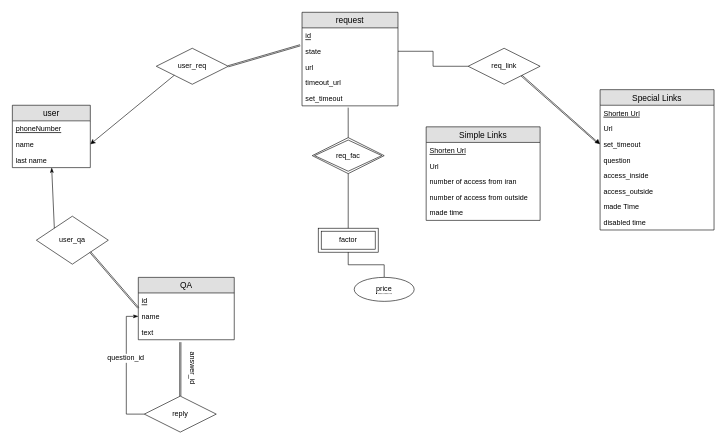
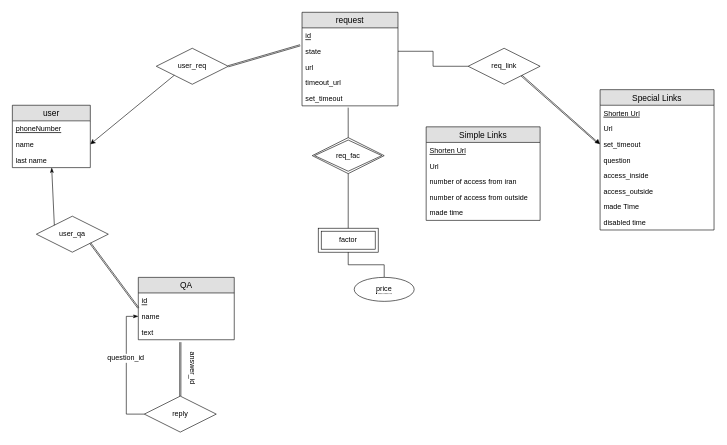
  <mxCell id="0" />
  <mxCell id="1" parent="0" />
  <mxCell id="2" value="user" style="swimlane;fontStyle=0;childLayout=stackLayout;horizontal=1;startSize=26;fillColor=#e0e0e0;horizontalStack=0;resizeParent=1;resizeParentMax=0;resizeLast=0;collapsible=1;marginBottom=0;swimlaneFillColor=#ffffff;align=center;fontSize=14;" parent="1" vertex="1"><mxGeometry x="20" y="175" width="130" height="104" as="geometry" /></mxCell>
  <mxCell id="3" value="phoneNumber" style="text;strokeColor=none;fillColor=none;spacingLeft=4;spacingRight=4;overflow=hidden;rotatable=0;points=[[0,0.5],[1,0.5]];portConstraint=eastwest;fontSize=12;fontStyle=4" parent="2" vertex="1"><mxGeometry y="26" width="130" height="26" as="geometry" /></mxCell>
  <mxCell id="4" value="name" style="text;strokeColor=none;fillColor=none;spacingLeft=4;spacingRight=4;overflow=hidden;rotatable=0;points=[[0,0.5],[1,0.5]];portConstraint=eastwest;fontSize=12;" parent="2" vertex="1"><mxGeometry y="52" width="130" height="26" as="geometry" /></mxCell>
  <mxCell id="5" value="last name" style="text;strokeColor=none;fillColor=none;spacingLeft=4;spacingRight=4;overflow=hidden;rotatable=0;points=[[0,0.5],[1,0.5]];portConstraint=eastwest;fontSize=12;" parent="2" vertex="1"><mxGeometry y="78" width="130" height="26" as="geometry" /></mxCell>
  <mxCell id="6" value="Special Links" style="swimlane;fontStyle=0;childLayout=stackLayout;horizontal=1;startSize=26;fillColor=#e0e0e0;horizontalStack=0;resizeParent=1;resizeParentMax=0;resizeLast=0;collapsible=1;marginBottom=0;swimlaneFillColor=#ffffff;align=center;fontSize=14;" parent="1" vertex="1"><mxGeometry x="1000" y="149" width="190" height="234" as="geometry" /></mxCell>
  <mxCell id="7" value="Shorten Url" style="text;strokeColor=none;fillColor=none;spacingLeft=4;spacingRight=4;overflow=hidden;rotatable=0;points=[[0,0.5],[1,0.5]];portConstraint=eastwest;fontSize=12;fontStyle=4" parent="6" vertex="1"><mxGeometry y="26" width="190" height="26" as="geometry" /></mxCell>
  <mxCell id="8" value="Url" style="text;strokeColor=none;fillColor=none;spacingLeft=4;spacingRight=4;overflow=hidden;rotatable=0;points=[[0,0.5],[1,0.5]];portConstraint=eastwest;fontSize=12;" parent="6" vertex="1"><mxGeometry y="52" width="190" height="26" as="geometry" /></mxCell>
  <mxCell id="9" value="set_timeout" style="text;strokeColor=none;fillColor=none;spacingLeft=4;spacingRight=4;overflow=hidden;rotatable=0;points=[[0,0.5],[1,0.5]];portConstraint=eastwest;fontSize=12;" parent="6" vertex="1"><mxGeometry y="78" width="190" height="26" as="geometry" /></mxCell>
  <mxCell id="10" value="question" style="text;strokeColor=none;fillColor=none;spacingLeft=4;spacingRight=4;overflow=hidden;rotatable=0;points=[[0,0.5],[1,0.5]];portConstraint=eastwest;fontSize=12;" parent="6" vertex="1"><mxGeometry y="104" width="190" height="26" as="geometry" /></mxCell>
  <mxCell id="11" value="access_inside " style="text;strokeColor=none;fillColor=none;spacingLeft=4;spacingRight=4;overflow=hidden;rotatable=0;points=[[0,0.5],[1,0.5]];portConstraint=eastwest;fontSize=12;" parent="6" vertex="1"><mxGeometry y="130" width="190" height="26" as="geometry" /></mxCell>
  <mxCell id="12" value="access_outside " style="text;strokeColor=none;fillColor=none;spacingLeft=4;spacingRight=4;overflow=hidden;rotatable=0;points=[[0,0.5],[1,0.5]];portConstraint=eastwest;fontSize=12;" parent="6" vertex="1"><mxGeometry y="156" width="190" height="26" as="geometry" /></mxCell>
  <mxCell id="13" value="made Time" style="text;strokeColor=none;fillColor=none;spacingLeft=4;spacingRight=4;overflow=hidden;rotatable=0;points=[[0,0.5],[1,0.5]];portConstraint=eastwest;fontSize=12;" parent="6" vertex="1"><mxGeometry y="182" width="190" height="26" as="geometry" /></mxCell>
  <mxCell id="14" value="disabled time" style="text;strokeColor=none;fillColor=none;spacingLeft=4;spacingRight=4;overflow=hidden;rotatable=0;points=[[0,0.5],[1,0.5]];portConstraint=eastwest;fontSize=12;" parent="6" vertex="1"><mxGeometry y="208" width="190" height="26" as="geometry" /></mxCell>
  <mxCell id="15" value="request" style="swimlane;fontStyle=0;childLayout=stackLayout;horizontal=1;startSize=26;fillColor=#e0e0e0;horizontalStack=0;resizeParent=1;resizeParentMax=0;resizeLast=0;collapsible=1;marginBottom=0;swimlaneFillColor=#ffffff;align=center;fontSize=14;" parent="1" vertex="1"><mxGeometry x="503" y="20" width="160" height="156" as="geometry" /></mxCell>
  <mxCell id="16" value="id" style="text;strokeColor=none;fillColor=none;spacingLeft=4;spacingRight=4;overflow=hidden;rotatable=0;points=[[0,0.5],[1,0.5]];portConstraint=eastwest;fontSize=12;fontStyle=4" parent="15" vertex="1"><mxGeometry y="26" width="160" height="26" as="geometry" /></mxCell>
  <mxCell id="17" value="state" style="text;strokeColor=none;fillColor=none;spacingLeft=4;spacingRight=4;overflow=hidden;rotatable=0;points=[[0,0.5],[1,0.5]];portConstraint=eastwest;fontSize=12;" vertex="1" parent="15"><mxGeometry y="52" width="160" height="26" as="geometry" /></mxCell>
  <mxCell id="18" value="url" style="text;strokeColor=none;fillColor=none;spacingLeft=4;spacingRight=4;overflow=hidden;rotatable=0;points=[[0,0.5],[1,0.5]];portConstraint=eastwest;fontSize=12;" vertex="1" parent="15"><mxGeometry y="78" width="160" height="26" as="geometry" /></mxCell>
  <mxCell id="19" value="timeout_url" style="text;strokeColor=none;fillColor=none;spacingLeft=4;spacingRight=4;overflow=hidden;rotatable=0;points=[[0,0.5],[1,0.5]];portConstraint=eastwest;fontSize=12;" vertex="1" parent="15"><mxGeometry y="104" width="160" height="26" as="geometry" /></mxCell>
  <mxCell id="20" value="set_timeout" style="text;strokeColor=none;fillColor=none;spacingLeft=4;spacingRight=4;overflow=hidden;rotatable=0;points=[[0,0.5],[1,0.5]];portConstraint=eastwest;fontSize=12;" parent="15" vertex="1"><mxGeometry y="130" width="160" height="26" as="geometry" /></mxCell>
  <mxCell id="21" value="user_req" style="shape=rhombus;perimeter=rhombusPerimeter;whiteSpace=wrap;html=1;align=center;" parent="1" vertex="1"><mxGeometry x="260" y="80" width="120" height="60" as="geometry" /></mxCell>
  <mxCell id="22" value="" style="endArrow=none;html=1;entryX=0;entryY=1;entryDx=0;entryDy=0;exitX=1;exitY=0.5;exitDx=0;exitDy=0;startArrow=classic;startFill=1;" parent="1" source="4" target="21" edge="1"><mxGeometry width="50" height="50" relative="1" as="geometry"><mxPoint x="200" y="130" as="sourcePoint" /><mxPoint x="250" y="80" as="targetPoint" /></mxGeometry></mxCell>
  <mxCell id="23" style="edgeStyle=orthogonalEdgeStyle;rounded=0;orthogonalLoop=1;jettySize=auto;html=1;exitX=0;exitY=0.5;exitDx=0;exitDy=0;entryX=1;entryY=0.5;entryDx=0;entryDy=0;endArrow=none;endFill=0;" edge="1" parent="1" source="24" target="17"><mxGeometry relative="1" as="geometry" /></mxCell>
  <mxCell id="24" value="req_link" style="shape=rhombus;perimeter=rhombusPerimeter;whiteSpace=wrap;html=1;align=center;" parent="1" vertex="1"><mxGeometry x="780" y="80" width="120" height="60" as="geometry" /></mxCell>
  <mxCell id="25" value="req_fac" style="shape=rhombus;double=1;perimeter=rhombusPerimeter;whiteSpace=wrap;html=1;align=center;" parent="1" vertex="1"><mxGeometry x="520" y="229" width="120" height="60" as="geometry" /></mxCell>
  <mxCell id="26" value="" style="endArrow=none;html=1;entryX=0.481;entryY=1.115;entryDx=0;entryDy=0;entryPerimeter=0;exitX=0.5;exitY=0;exitDx=0;exitDy=0;" parent="1" source="25" target="20" edge="1"><mxGeometry width="50" height="50" relative="1" as="geometry"><mxPoint x="20" y="380" as="sourcePoint" /><mxPoint x="580.12" y="150.274" as="targetPoint" /></mxGeometry></mxCell>
  <mxCell id="27" value="factor" style="shape=ext;margin=3;double=1;whiteSpace=wrap;html=1;align=center;" parent="1" vertex="1"><mxGeometry x="530" y="380" width="100" height="40" as="geometry" /></mxCell>
  <mxCell id="28" value="" style="endArrow=none;html=1;entryX=0.5;entryY=1;entryDx=0;entryDy=0;exitX=0.5;exitY=0;exitDx=0;exitDy=0;" parent="1" source="27" target="25" edge="1"><mxGeometry width="50" height="50" relative="1" as="geometry"><mxPoint x="60" y="540" as="sourcePoint" /><mxPoint x="110" y="490" as="targetPoint" /></mxGeometry></mxCell>
  <mxCell id="29" value="QA" style="swimlane;fontStyle=0;childLayout=stackLayout;horizontal=1;startSize=26;fillColor=#e0e0e0;horizontalStack=0;resizeParent=1;resizeParentMax=0;resizeLast=0;collapsible=1;marginBottom=0;swimlaneFillColor=#ffffff;align=center;fontSize=14;" parent="1" vertex="1"><mxGeometry x="230" y="462" width="160" height="104" as="geometry" /></mxCell>
  <mxCell id="30" value="id" style="text;strokeColor=none;fillColor=none;spacingLeft=4;spacingRight=4;overflow=hidden;rotatable=0;points=[[0,0.5],[1,0.5]];portConstraint=eastwest;fontSize=12;fontStyle=4" parent="29" vertex="1"><mxGeometry y="26" width="160" height="26" as="geometry" /></mxCell>
  <mxCell id="31" value="name" style="text;strokeColor=none;fillColor=none;spacingLeft=4;spacingRight=4;overflow=hidden;rotatable=0;points=[[0,0.5],[1,0.5]];portConstraint=eastwest;fontSize=12;fontStyle=0" parent="29" vertex="1"><mxGeometry y="52" width="160" height="26" as="geometry" /></mxCell>
  <mxCell id="32" value="text" style="text;strokeColor=none;fillColor=none;spacingLeft=4;spacingRight=4;overflow=hidden;rotatable=0;points=[[0,0.5],[1,0.5]];portConstraint=eastwest;fontSize=12;fontStyle=0" parent="29" vertex="1"><mxGeometry y="78" width="160" height="26" as="geometry" /></mxCell>
  <mxCell id="33" value="" style="html=1;rounded=0;startArrow=block;startFill=1;endArrow=none;endFill=0;exitX=0;exitY=0.5;exitDx=0;exitDy=0;entryX=1;entryY=1;entryDx=0;entryDy=0;" parent="1" source="9" target="24" edge="1"><mxGeometry relative="1" as="geometry"><mxPoint x="675.16" y="106.012" as="sourcePoint" /><mxPoint x="788" y="120" as="targetPoint" /></mxGeometry></mxCell>
- <mxCell id="34" value="user_qa" style="shape=rhombus;perimeter=rhombusPerimeter;whiteSpace=wrap;html=1;align=center;" parent="1" vertex="1"><mxGeometry x="60" y="360" width="120" height="80" as="geometry" /></mxCell>
+ <mxCell id="34" value="user_qa" style="shape=rhombus;perimeter=rhombusPerimeter;whiteSpace=wrap;html=1;align=center;" parent="1" vertex="1"><mxGeometry x="60" y="360" width="120" height="60" as="geometry" /></mxCell>
  <mxCell id="35" value="" style="endArrow=classicThin;html=1;exitX=0;exitY=0;exitDx=0;exitDy=0;endFill=1;" parent="1" source="34" target="5" edge="1"><mxGeometry width="50" height="50" relative="1" as="geometry"><mxPoint x="20" y="590" as="sourcePoint" /><mxPoint x="70" y="540" as="targetPoint" /></mxGeometry></mxCell>
  <mxCell id="36" value="Simple Links" style="swimlane;fontStyle=0;childLayout=stackLayout;horizontal=1;startSize=26;fillColor=#e0e0e0;horizontalStack=0;resizeParent=1;resizeParentMax=0;resizeLast=0;collapsible=1;marginBottom=0;swimlaneFillColor=#ffffff;align=center;fontSize=14;" parent="1" vertex="1"><mxGeometry x="710" y="211" width="190" height="156" as="geometry" /></mxCell>
  <mxCell id="37" value="Shorten Url" style="text;strokeColor=none;fillColor=none;spacingLeft=4;spacingRight=4;overflow=hidden;rotatable=0;points=[[0,0.5],[1,0.5]];portConstraint=eastwest;fontSize=12;fontStyle=4" parent="36" vertex="1"><mxGeometry y="26" width="190" height="26" as="geometry" /></mxCell>
  <mxCell id="38" value="Url" style="text;strokeColor=none;fillColor=none;spacingLeft=4;spacingRight=4;overflow=hidden;rotatable=0;points=[[0,0.5],[1,0.5]];portConstraint=eastwest;fontSize=12;" parent="36" vertex="1"><mxGeometry y="52" width="190" height="26" as="geometry" /></mxCell>
  <mxCell id="39" value="number of access from iran" style="text;strokeColor=none;fillColor=none;spacingLeft=4;spacingRight=4;overflow=hidden;rotatable=0;points=[[0,0.5],[1,0.5]];portConstraint=eastwest;fontSize=12;" parent="36" vertex="1"><mxGeometry y="78" width="190" height="26" as="geometry" /></mxCell>
  <mxCell id="40" value="number of access from outside" style="text;strokeColor=none;fillColor=none;spacingLeft=4;spacingRight=4;overflow=hidden;rotatable=0;points=[[0,0.5],[1,0.5]];portConstraint=eastwest;fontSize=12;" parent="36" vertex="1"><mxGeometry y="104" width="190" height="26" as="geometry" /></mxCell>
  <mxCell id="41" value="made time" style="text;strokeColor=none;fillColor=none;spacingLeft=4;spacingRight=4;overflow=hidden;rotatable=0;points=[[0,0.5],[1,0.5]];portConstraint=eastwest;fontSize=12;" parent="36" vertex="1"><mxGeometry y="130" width="190" height="26" as="geometry" /></mxCell>
  <mxCell id="42" value="" style="shape=link;html=1;rounded=0;startArrow=classic;startFill=1;endArrow=none;endFill=0;exitX=1;exitY=0.5;exitDx=0;exitDy=0;width=-2;entryX=-0.019;entryY=0.115;entryDx=0;entryDy=0;entryPerimeter=0;" edge="1" parent="1" source="21" target="17"><mxGeometry relative="1" as="geometry"><mxPoint x="675.16" y="106.012" as="sourcePoint" /><mxPoint x="510" y="110" as="targetPoint" /></mxGeometry></mxCell>
  <mxCell id="43" value="" style="endArrow=none;html=1;exitX=0.7;exitY=0.817;exitDx=0;exitDy=0;exitPerimeter=0;" edge="1" parent="1"><mxGeometry width="50" height="50" relative="1" as="geometry"><mxPoint x="868" y="126.02" as="sourcePoint" /><mxPoint x="994" y="237" as="targetPoint" /></mxGeometry></mxCell>
  <mxCell id="44" style="edgeStyle=orthogonalEdgeStyle;rounded=0;orthogonalLoop=1;jettySize=auto;html=1;entryX=0.5;entryY=1;entryDx=0;entryDy=0;startArrow=none;startFill=0;endArrow=none;endFill=0;endSize=12;targetPerimeterSpacing=8;" edge="1" parent="1" source="45" target="27"><mxGeometry relative="1" as="geometry" /></mxCell>
  <mxCell id="45" value="&lt;span style=&quot;border-bottom: 1px dotted&quot;&gt;price&lt;/span&gt;" style="ellipse;whiteSpace=wrap;html=1;align=center;" vertex="1" parent="1"><mxGeometry x="590" y="462" width="100" height="40" as="geometry" /></mxCell>
  <mxCell id="46" value="reply" style="shape=rhombus;perimeter=rhombusPerimeter;whiteSpace=wrap;html=1;align=center;" vertex="1" parent="1"><mxGeometry x="240" y="660" width="120" height="60" as="geometry" /></mxCell>
  <mxCell id="47" style="edgeStyle=orthogonalEdgeStyle;rounded=0;orthogonalLoop=1;jettySize=auto;html=1;entryX=0;entryY=0.5;entryDx=0;entryDy=0;startArrow=classicThin;startFill=1;endArrow=none;endFill=0;endSize=12;targetPerimeterSpacing=8;" edge="1" parent="1" source="31" target="46"><mxGeometry relative="1" as="geometry" /></mxCell>
  <mxCell id="48" value="question_id" style="text;html=1;align=center;verticalAlign=middle;resizable=0;points=[];;labelBackgroundColor=#ffffff;" vertex="1" connectable="0" parent="47"><mxGeometry x="-0.164" y="-2" relative="1" as="geometry"><mxPoint as="offset" /></mxGeometry></mxCell>
  <mxCell id="49" value="" style="shape=link;html=1;rounded=0;startArrow=classic;startFill=1;endArrow=none;endFill=0;exitX=1;exitY=1;exitDx=0;exitDy=0;width=-2;entryX=0;entryY=0.962;entryDx=0;entryDy=0;entryPerimeter=0;" edge="1" parent="1" source="34" target="30"><mxGeometry relative="1" as="geometry"><mxPoint x="250" y="425" as="sourcePoint" /><mxPoint x="369.96" y="414.99" as="targetPoint" /></mxGeometry></mxCell>
  <mxCell id="50" value="" style="shape=link;html=1;rounded=0;startArrow=classic;startFill=1;endArrow=none;endFill=0;width=-2;entryX=0.5;entryY=0;entryDx=0;entryDy=0;exitX=0.438;exitY=1.154;exitDx=0;exitDy=0;exitPerimeter=0;" edge="1" parent="1" source="32" target="46"><mxGeometry relative="1" as="geometry"><mxPoint x="510" y="630" as="sourcePoint" /><mxPoint x="240" y="523.012" as="targetPoint" /></mxGeometry></mxCell>
  <mxCell id="51" value="answer_id&lt;br&gt;" style="text;html=1;align=center;verticalAlign=middle;resizable=0;points=[];;autosize=1;direction=south;rotation=90;" vertex="1" parent="1"><mxGeometry x="310" y="578" width="20" height="70" as="geometry" /></mxCell>
